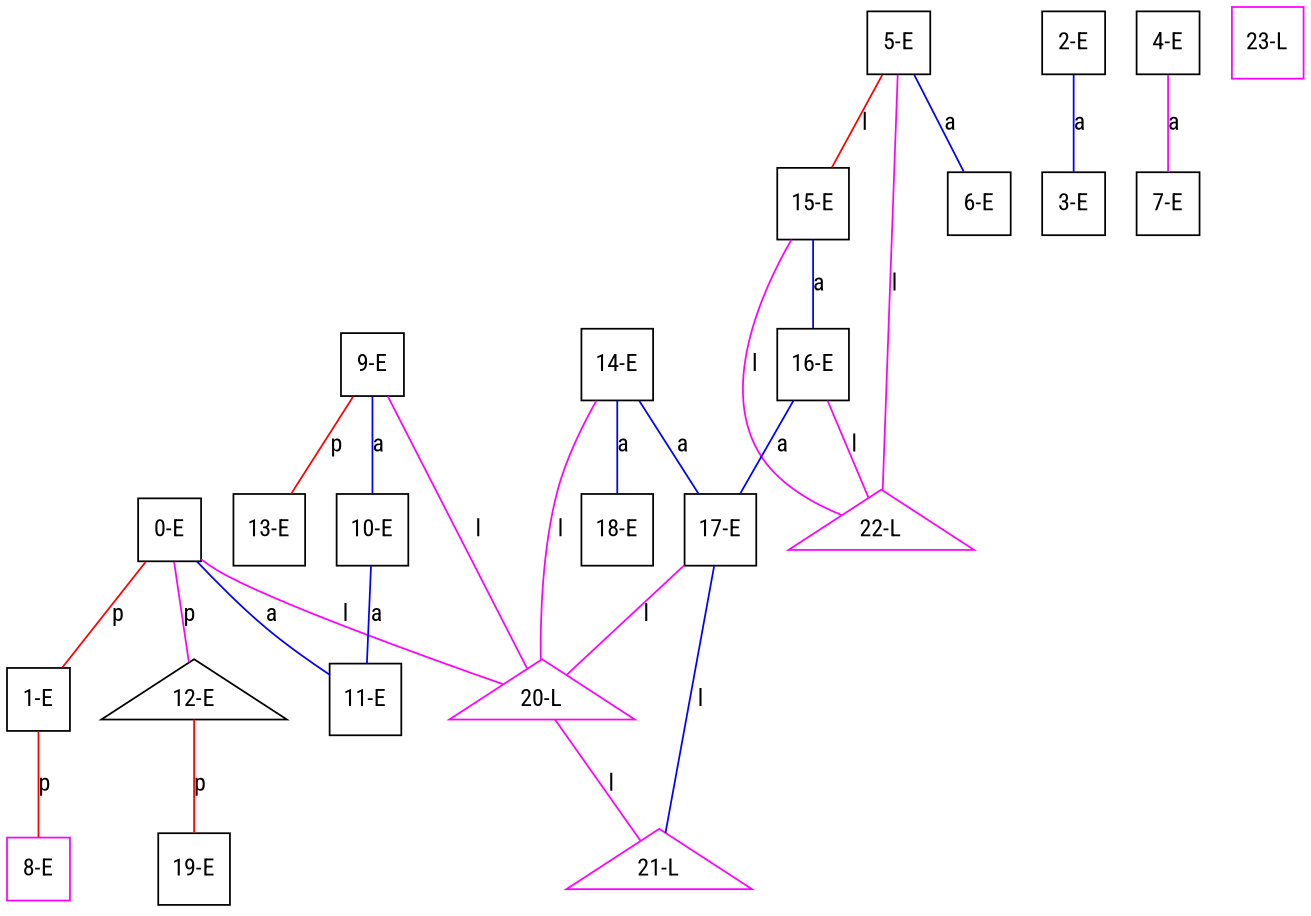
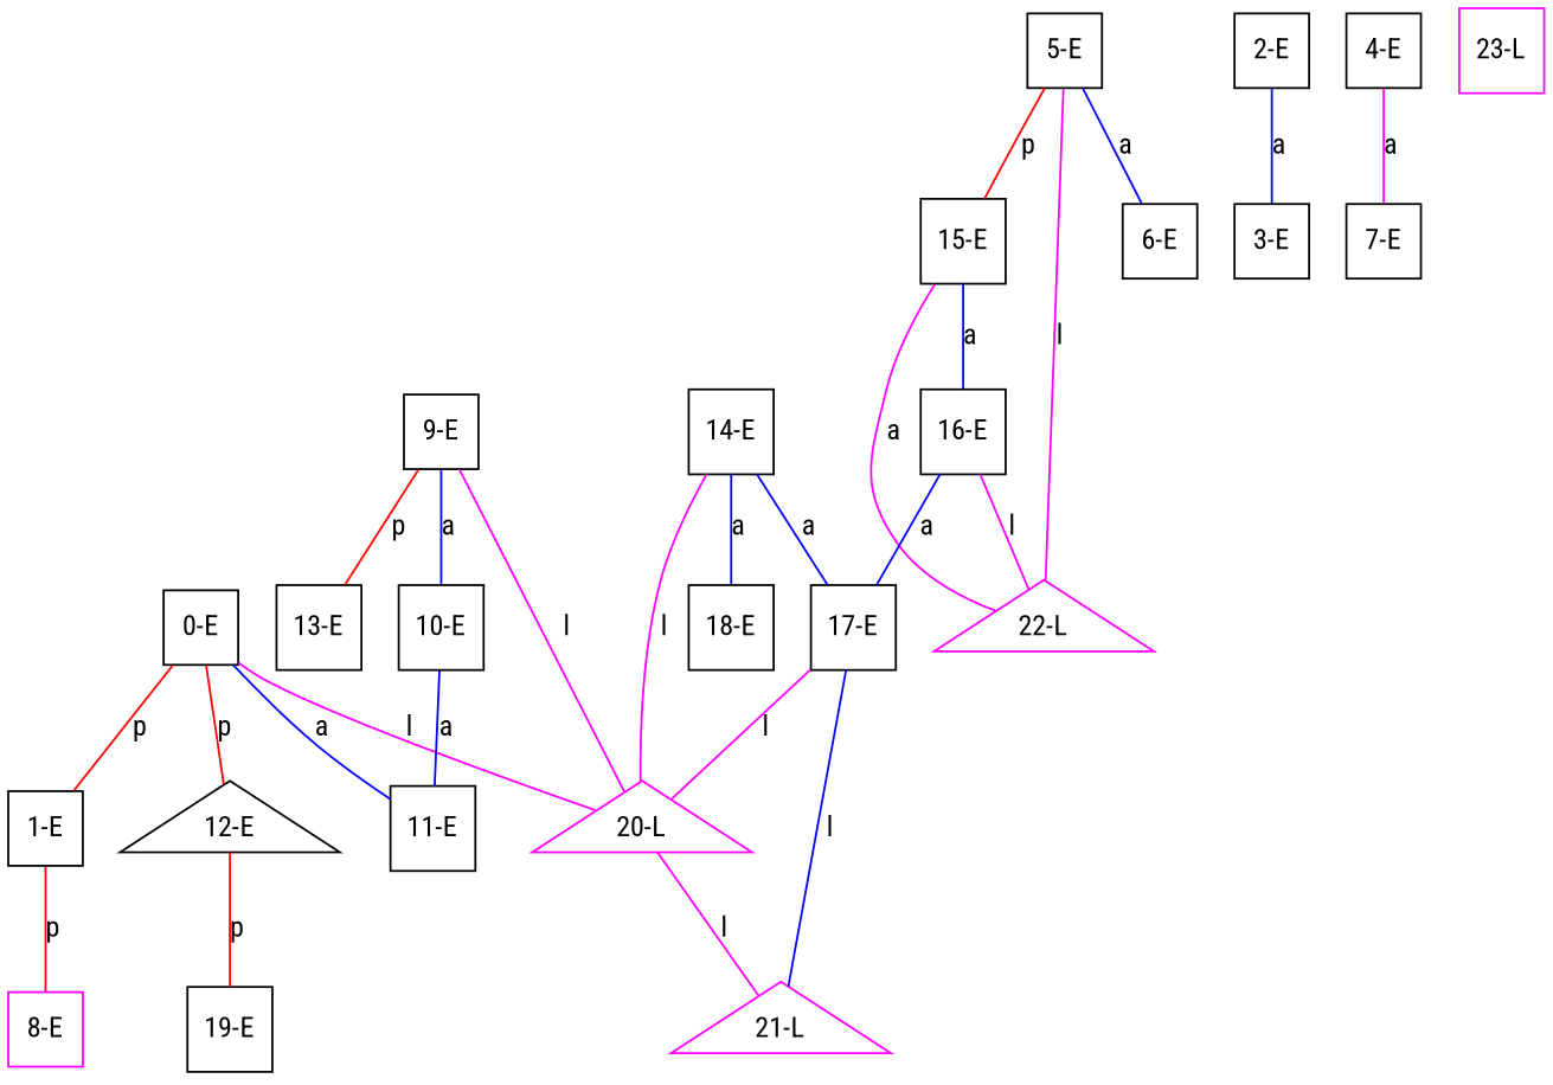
  graph {
    fontname="Roboto Condensed"
    node [color=black fontname="Roboto Condensed" shape=square]
    edge [color=blue fontname="Roboto Condensed"]
    n1 [label="0-E"]
    n2 [label="1-E"]
    n3 [label="11-E"]
    n4 [label="12-E" shape=triangle]
    n5 [color=magenta label="20-L" shape=triangle]
    n6 [color=magenta label="8-E"]
    n7 [label="19-E"]
    n8 [color=magenta label="21-L" shape=triangle]
    n9 [label="2-E"]
    n10 [label="3-E"]
    n11 [label="4-E"]
    n12 [label="7-E"]
    n13 [label="5-E"]
    n14 [label="6-E"]
    n15 [label="15-E"]
    n16 [color=magenta label="22-L" shape=triangle]
    n17 [label="16-E"]
    n18 [label="9-E"]
    n19 [label="10-E"]
    n20 [label="13-E"]
    n21 [label="14-E"]
    n22 [label="17-E"]
    n23 [label="18-E"]
    n24 [color=magenta label="23-L"]
    n1 -- n2 [color=red label=p]
    n1 -- n3 [label=a]
-   n1 -- n4 [color=magenta label=p]
+   n1 -- n4 [color=red label=p]
    n1 -- n5 [color=magenta label=l]
    n2 -- n6 [color=red label=p]
    n4 -- n7 [color=red label=p]
    n5 -- n8 [color=magenta label=l]
    n9 -- n10 [label=a]
    n11 -- n12 [color=magenta label=a]
    n13 -- n14 [label=a]
-   n13 -- n15 [color=red label=l]
+   n13 -- n15 [color=red label=p]
    n13 -- n16 [color=magenta label=l]
-   n15 -- n16 [color=magenta label=l]
+   n15 -- n16 [color=magenta label=a]
    n15 -- n17 [label=a]
    n17 -- n16 [color=magenta label=l]
    n17 -- n22 [label=a]
    n18 -- n5 [color=magenta label=l]
    n18 -- n19 [label=a]
    n18 -- n20 [color=red label=p]
    n19 -- n3 [label=a]
    n21 -- n5 [color=magenta label=l]
    n21 -- n22 [label=a]
    n21 -- n23 [label=a]
    n22 -- n5 [color=magenta label=l]
    n22 -- n8 [label=l]
  }
